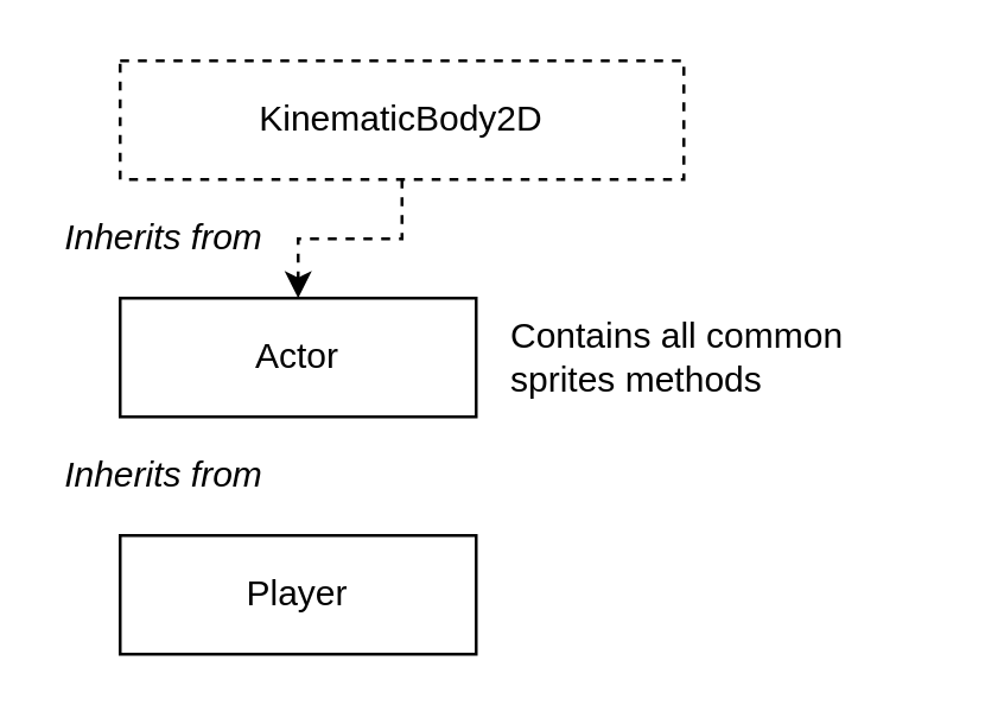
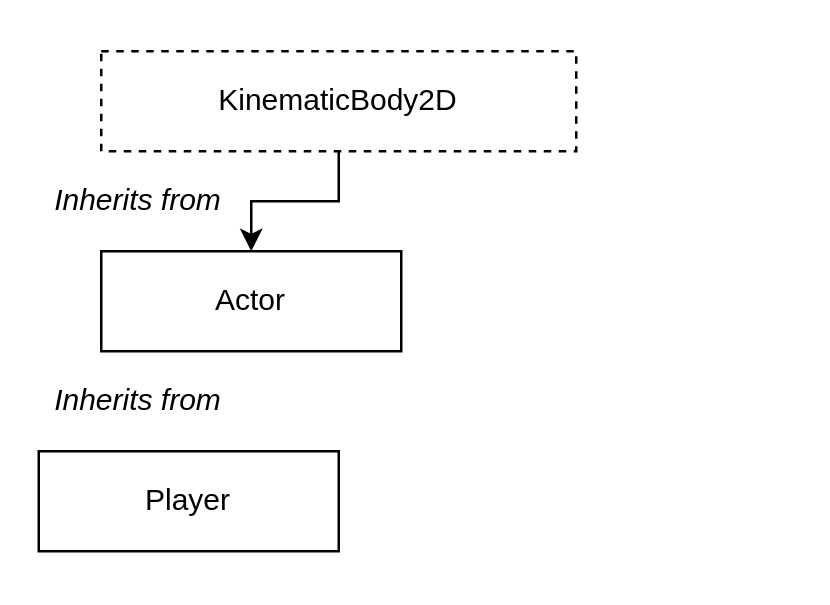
  <mxCell id="0" />
  <mxCell id="1" parent="0" />
  <mxCell id="2" value="Actor" style="rounded=0;whiteSpace=wrap;html=1;" parent="1" vertex="1"><mxGeometry x="40" y="100" width="120" height="40" as="geometry" /></mxCell>
- <mxCell id="3" value="Player" style="rounded=0;whiteSpace=wrap;html=1;" parent="1" vertex="1"><mxGeometry x="40" y="180" width="120" height="40" as="geometry" /></mxCell>
- <mxCell id="4" value="" style="edgeStyle=orthogonalEdgeStyle;rounded=0;orthogonalLoop=1;jettySize=auto;html=1;entryX=0.5;entryY=0;entryDx=0;entryDy=0;dashed=1;" parent="1" source="5" target="2" edge="1"><mxGeometry relative="1" as="geometry"><mxPoint x="100" y="90" as="targetPoint" /></mxGeometry></mxCell>
+ <mxCell id="3" value="Player" style="rounded=0;whiteSpace=wrap;html=1;" parent="1" vertex="1"><mxGeometry x="15" y="180" width="120" height="40" as="geometry" /></mxCell>
+ <mxCell id="4" value="" style="edgeStyle=orthogonalEdgeStyle;rounded=0;orthogonalLoop=1;jettySize=auto;html=1;entryX=0.5;entryY=0;entryDx=0;entryDy=0;" parent="1" source="5" target="2" edge="1"><mxGeometry relative="1" as="geometry"><mxPoint x="100" y="90" as="targetPoint" /></mxGeometry></mxCell>
  <mxCell id="5" value="KinematicBody2D" style="rounded=0;whiteSpace=wrap;html=1;dashed=1;" parent="1" vertex="1"><mxGeometry x="40" y="20" width="190" height="40" as="geometry" /></mxCell>
- <mxCell id="6" value="Contains all common sprites methods" style="text;html=1;strokeColor=none;fillColor=none;align=left;verticalAlign=middle;whiteSpace=wrap;rounded=0;dashed=1;" parent="1" vertex="1"><mxGeometry x="170" y="110" width="140" height="20" as="geometry" /></mxCell>
  <mxCell id="7" value="Inherits from" style="text;html=1;strokeColor=none;fillColor=none;align=center;verticalAlign=middle;whiteSpace=wrap;rounded=0;dashed=1;fontStyle=2" parent="1" vertex="1"><mxGeometry x="20" y="70" width="70" height="20" as="geometry" /></mxCell>
  <mxCell id="8" value="Inherits from" style="text;html=1;strokeColor=none;fillColor=none;align=center;verticalAlign=middle;whiteSpace=wrap;rounded=0;dashed=1;fontStyle=2" parent="1" vertex="1"><mxGeometry x="20" y="150" width="70" height="20" as="geometry" /></mxCell>
